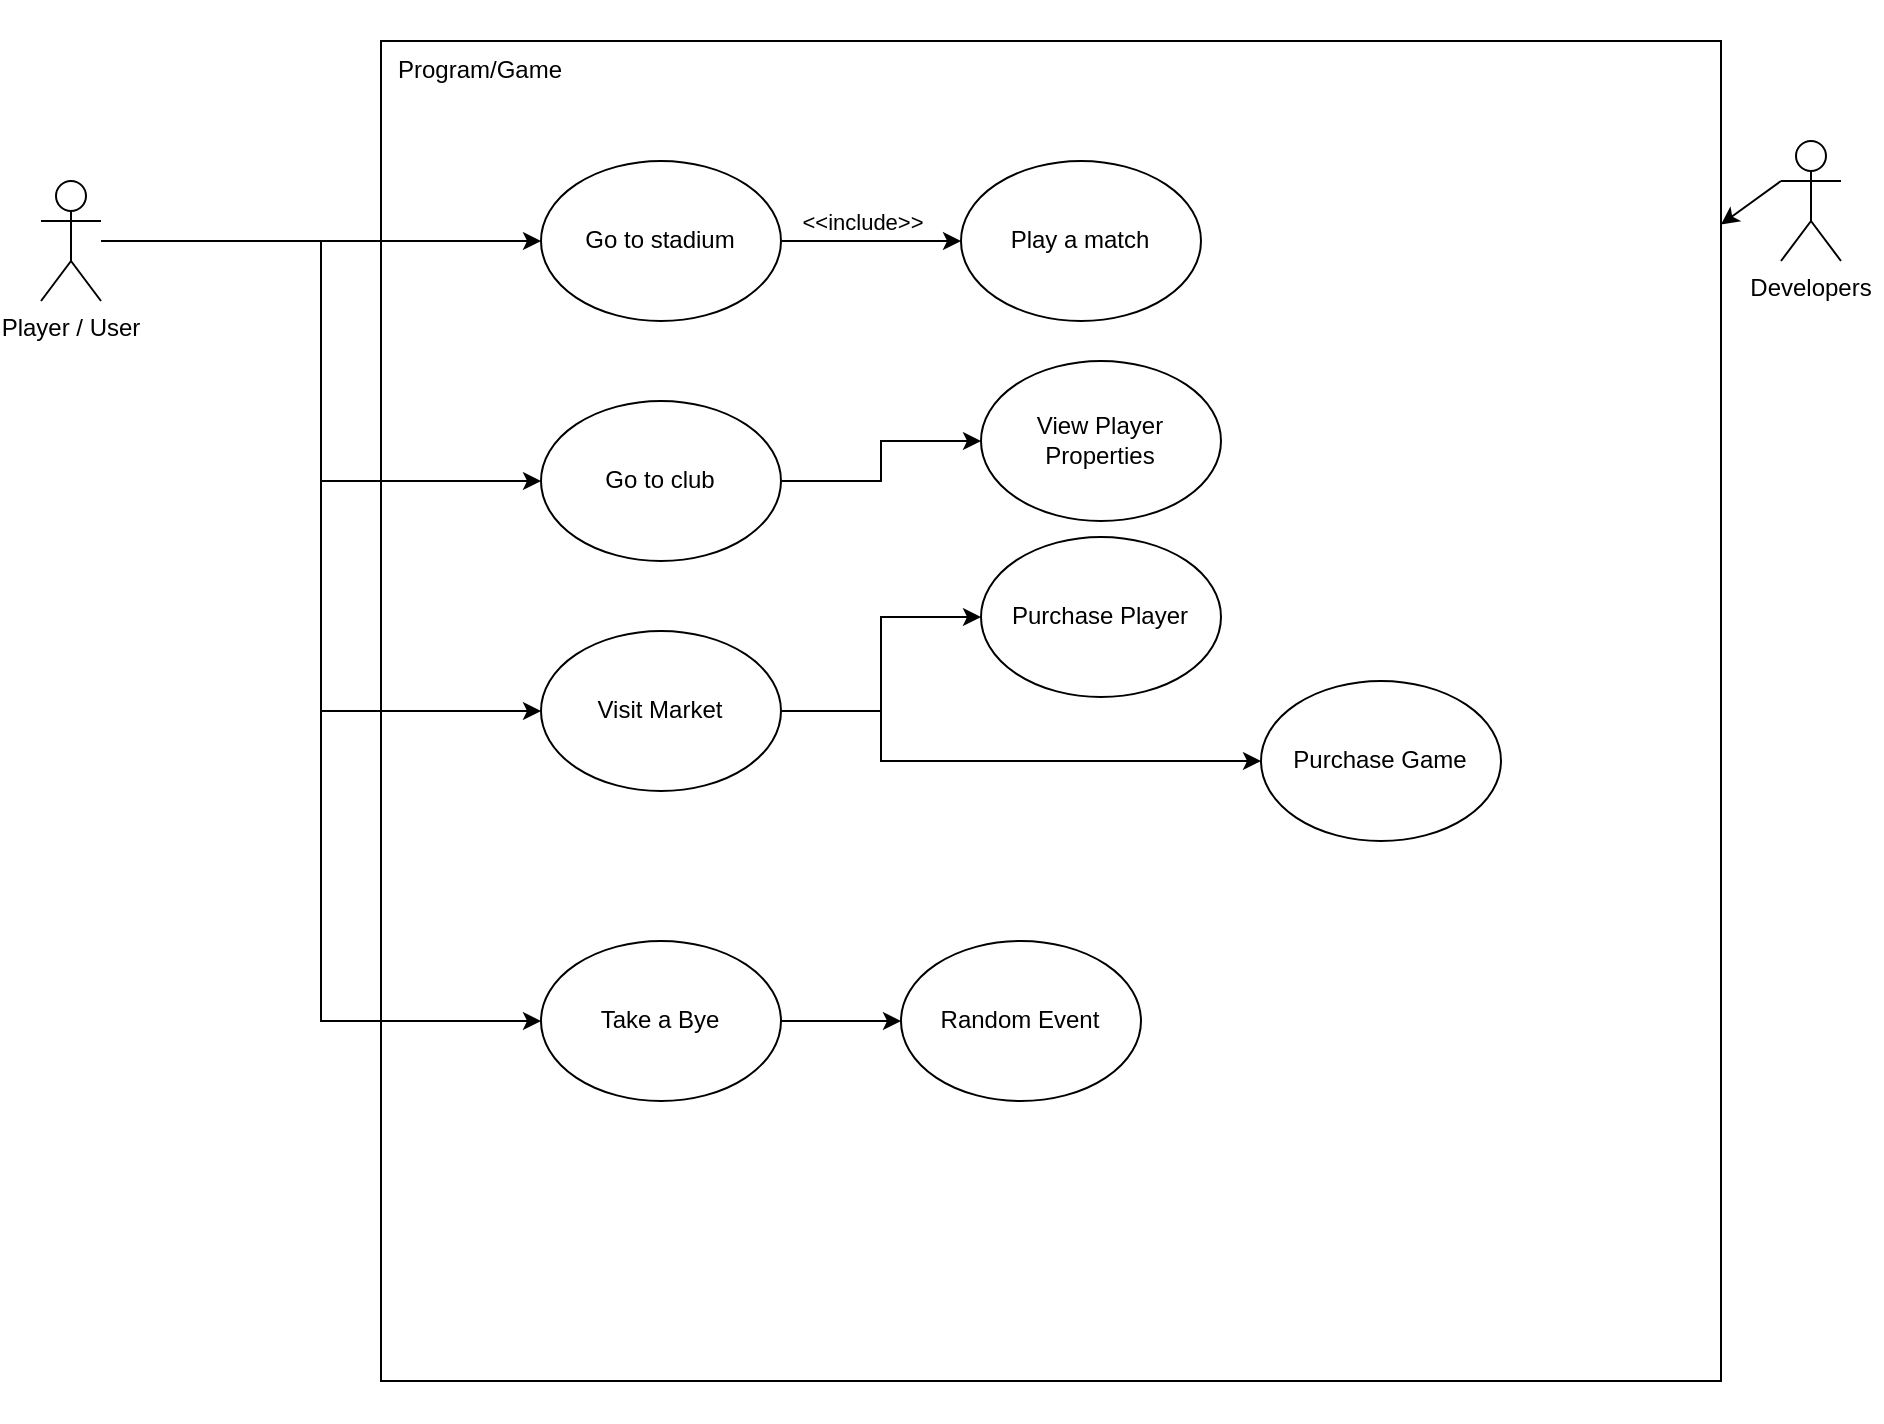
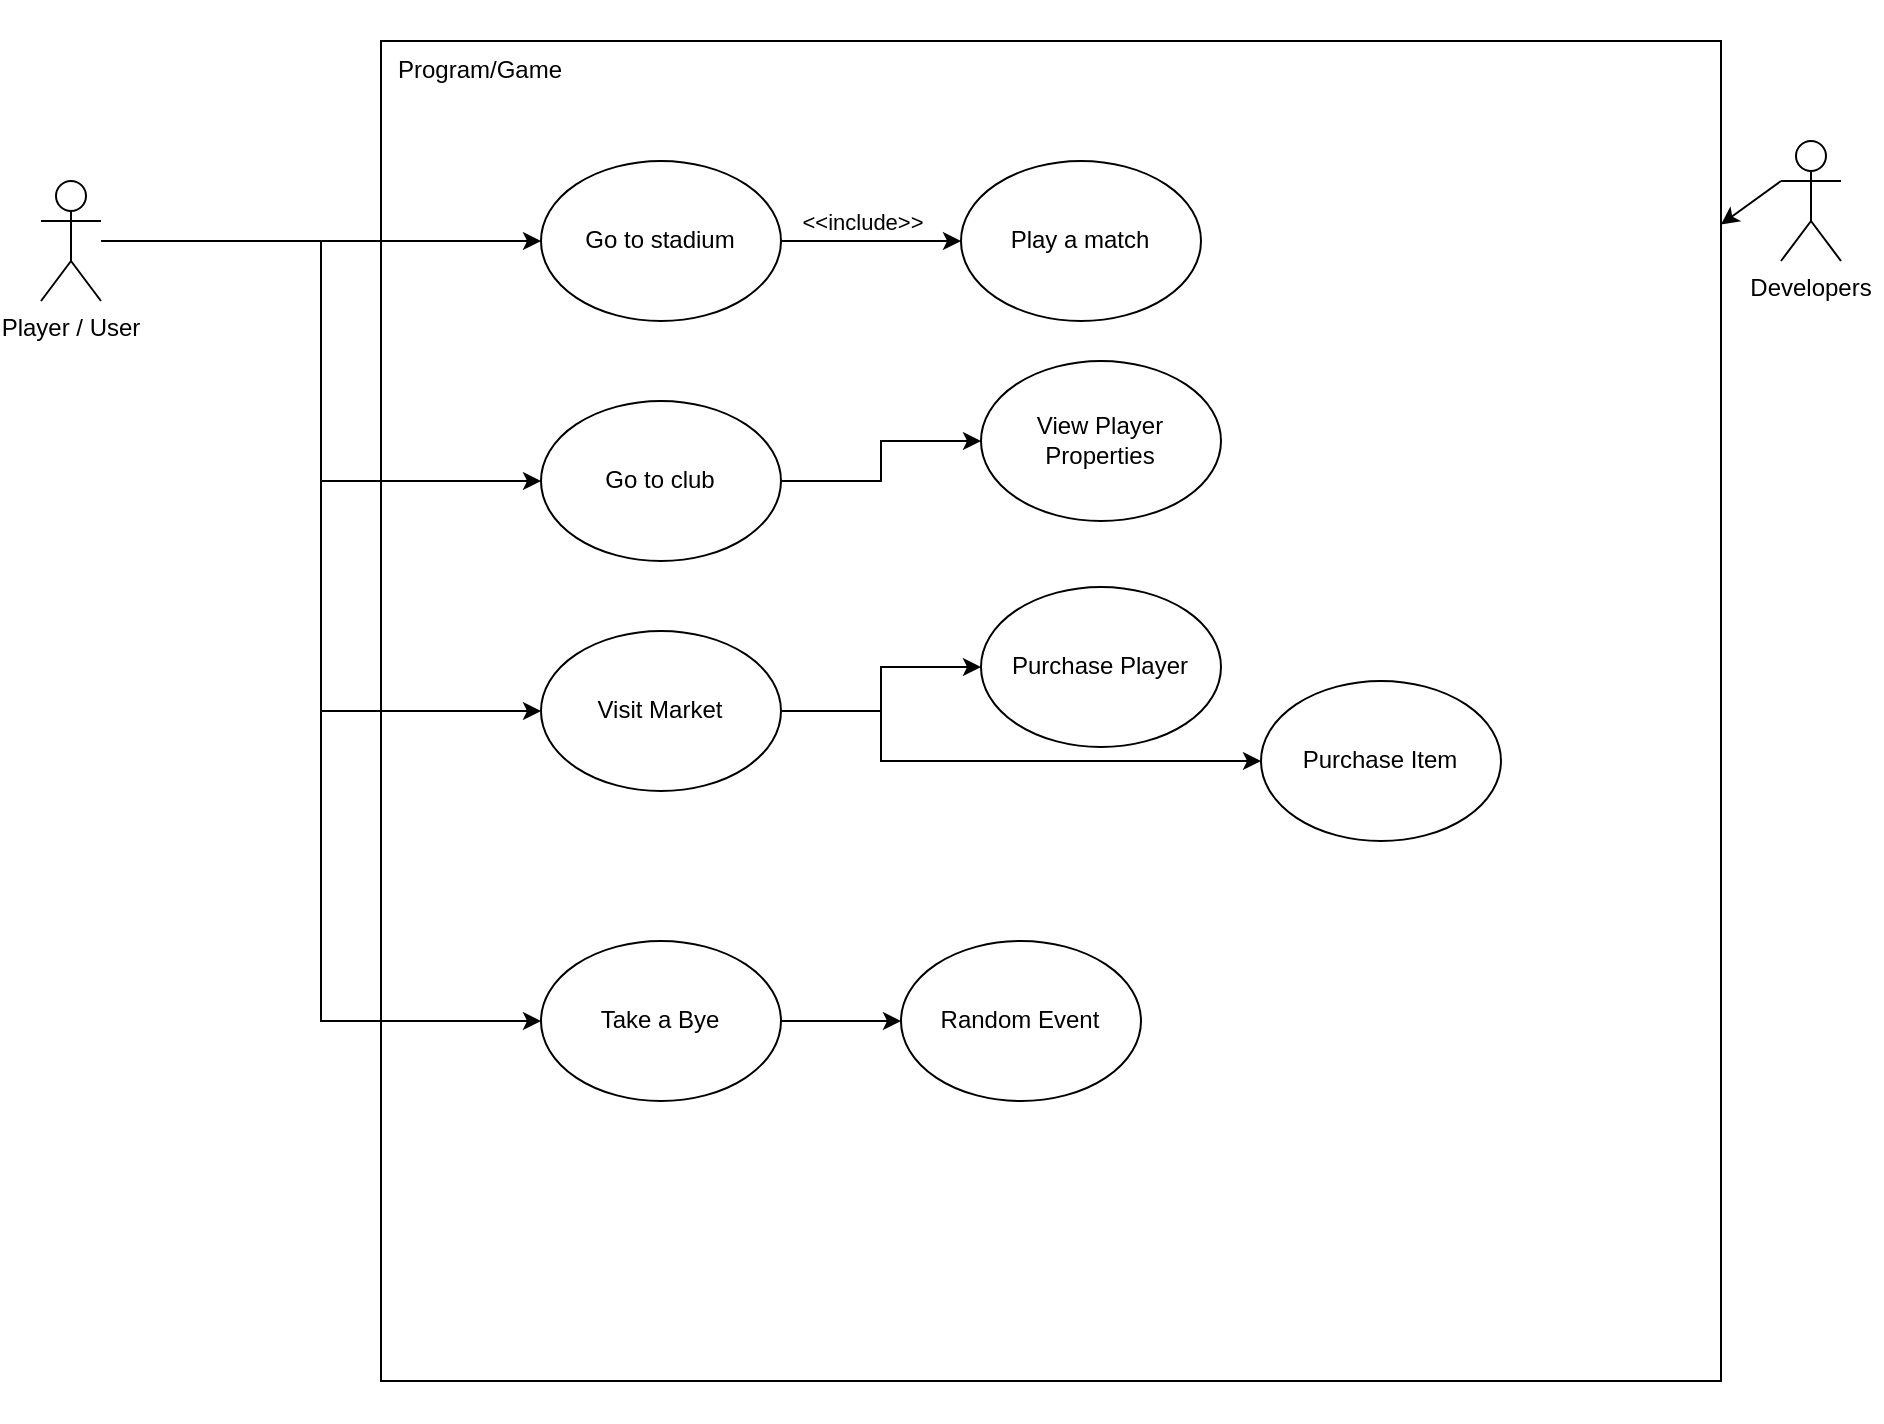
  <mxCell id="0" />
  <mxCell id="1" parent="0" />
  <mxCell id="2" value="" style="whiteSpace=wrap;html=1;aspect=fixed;" parent="1" vertex="1"><mxGeometry x="190" y="20" width="670" height="670" as="geometry" /></mxCell>
  <mxCell id="3" style="edgeStyle=orthogonalEdgeStyle;rounded=0;orthogonalLoop=1;jettySize=auto;html=1;entryX=0;entryY=0.5;entryDx=0;entryDy=0;" edge="1" parent="1" source="7" target="18"><mxGeometry relative="1" as="geometry" /></mxCell>
  <mxCell id="4" style="edgeStyle=orthogonalEdgeStyle;rounded=0;orthogonalLoop=1;jettySize=auto;html=1;" edge="1" parent="1" source="7" target="13"><mxGeometry relative="1" as="geometry" /></mxCell>
  <mxCell id="5" style="edgeStyle=orthogonalEdgeStyle;rounded=0;orthogonalLoop=1;jettySize=auto;html=1;entryX=0;entryY=0.5;entryDx=0;entryDy=0;" edge="1" parent="1" source="7" target="15"><mxGeometry relative="1" as="geometry" /></mxCell>
  <mxCell id="6" style="edgeStyle=orthogonalEdgeStyle;rounded=0;orthogonalLoop=1;jettySize=auto;html=1;entryX=0;entryY=0.5;entryDx=0;entryDy=0;" edge="1" parent="1" source="7" target="20"><mxGeometry relative="1" as="geometry" /></mxCell>
  <mxCell id="7" value="&lt;div&gt;Player / User&lt;/div&gt;&lt;div&gt;&lt;br&gt;&lt;/div&gt;" style="shape=umlActor;verticalLabelPosition=bottom;verticalAlign=top;html=1;outlineConnect=0;" parent="1" vertex="1"><mxGeometry x="20" y="90" width="30" height="60" as="geometry" /></mxCell>
  <mxCell id="8" value="&lt;div&gt;Developers&lt;/div&gt;&lt;div&gt;&lt;br&gt;&lt;/div&gt;" style="shape=umlActor;verticalLabelPosition=bottom;verticalAlign=top;html=1;outlineConnect=0;" parent="1" vertex="1"><mxGeometry x="890" y="70" width="30" height="60" as="geometry" /></mxCell>
  <mxCell id="9" value="" style="endArrow=classic;html=1;rounded=0;exitX=0;exitY=0.333;exitDx=0;exitDy=0;exitPerimeter=0;" parent="1" source="8" target="2" edge="1"><mxGeometry width="50" height="50" relative="1" as="geometry"><mxPoint x="570" y="180" as="sourcePoint" /><mxPoint x="620" y="130" as="targetPoint" /></mxGeometry></mxCell>
  <mxCell id="10" value="&lt;div&gt;Program/Game&lt;/div&gt;" style="text;html=1;strokeColor=none;fillColor=none;align=center;verticalAlign=middle;whiteSpace=wrap;rounded=0;" vertex="1" parent="1"><mxGeometry x="210" y="20" width="60" height="30" as="geometry" /></mxCell>
  <mxCell id="11" style="edgeStyle=orthogonalEdgeStyle;rounded=0;orthogonalLoop=1;jettySize=auto;html=1;entryX=0;entryY=0.5;entryDx=0;entryDy=0;exitX=1;exitY=0.5;exitDx=0;exitDy=0;" edge="1" parent="1" source="13" target="21"><mxGeometry relative="1" as="geometry"><Array as="points" /></mxGeometry></mxCell>
  <mxCell id="12" value="&amp;lt;&amp;lt;include&amp;gt;&amp;gt;" style="edgeLabel;html=1;align=center;verticalAlign=middle;resizable=0;points=[];" vertex="1" connectable="0" parent="11"><mxGeometry x="-0.267" y="-1" relative="1" as="geometry"><mxPoint x="7" y="-11" as="offset" /></mxGeometry></mxCell>
  <mxCell id="13" value="Go to stadium" style="ellipse;whiteSpace=wrap;html=1;" vertex="1" parent="1"><mxGeometry x="270" y="80" width="120" height="80" as="geometry" /></mxCell>
  <mxCell id="14" style="edgeStyle=orthogonalEdgeStyle;rounded=0;orthogonalLoop=1;jettySize=auto;html=1;" edge="1" parent="1" source="15" target="22"><mxGeometry relative="1" as="geometry" /></mxCell>
  <mxCell id="15" value="Go to club" style="ellipse;whiteSpace=wrap;html=1;" vertex="1" parent="1"><mxGeometry x="270" y="200" width="120" height="80" as="geometry" /></mxCell>
  <mxCell id="16" style="edgeStyle=orthogonalEdgeStyle;rounded=0;orthogonalLoop=1;jettySize=auto;html=1;" edge="1" parent="1" source="18" target="23"><mxGeometry relative="1" as="geometry" /></mxCell>
  <mxCell id="17" style="edgeStyle=orthogonalEdgeStyle;rounded=0;orthogonalLoop=1;jettySize=auto;html=1;entryX=0;entryY=0.5;entryDx=0;entryDy=0;exitX=1;exitY=0.5;exitDx=0;exitDy=0;" edge="1" parent="1" source="18" target="24"><mxGeometry relative="1" as="geometry"><Array as="points"><mxPoint x="440" y="355" /><mxPoint x="440" y="380" /></Array></mxGeometry></mxCell>
  <mxCell id="18" value="Visit Market" style="ellipse;whiteSpace=wrap;html=1;" vertex="1" parent="1"><mxGeometry x="270" y="315" width="120" height="80" as="geometry" /></mxCell>
  <mxCell id="19" style="edgeStyle=orthogonalEdgeStyle;rounded=0;orthogonalLoop=1;jettySize=auto;html=1;entryX=0;entryY=0.5;entryDx=0;entryDy=0;" edge="1" parent="1" source="20" target="25"><mxGeometry relative="1" as="geometry" /></mxCell>
  <mxCell id="20" value="Take a Bye" style="ellipse;whiteSpace=wrap;html=1;" vertex="1" parent="1"><mxGeometry x="270" y="470" width="120" height="80" as="geometry" /></mxCell>
  <mxCell id="21" value="Play a match" style="ellipse;whiteSpace=wrap;html=1;" vertex="1" parent="1"><mxGeometry x="480" y="80" width="120" height="80" as="geometry" /></mxCell>
  <mxCell id="22" value="View Player Properties" style="ellipse;whiteSpace=wrap;html=1;" vertex="1" parent="1"><mxGeometry x="490" y="180" width="120" height="80" as="geometry" /></mxCell>
- <mxCell id="23" value="Purchase Player" style="ellipse;whiteSpace=wrap;html=1;" vertex="1" parent="1"><mxGeometry x="490" y="268" width="120" height="80" as="geometry" /></mxCell>
- <mxCell id="24" value="Purchase Game" style="ellipse;whiteSpace=wrap;html=1;" vertex="1" parent="1"><mxGeometry x="630" y="340" width="120" height="80" as="geometry" /></mxCell>
+ <mxCell id="23" value="Purchase Player" style="ellipse;whiteSpace=wrap;html=1;" vertex="1" parent="1"><mxGeometry x="490" y="293" width="120" height="80" as="geometry" /></mxCell>
+ <mxCell id="24" value="Purchase Item" style="ellipse;whiteSpace=wrap;html=1;" vertex="1" parent="1"><mxGeometry x="630" y="340" width="120" height="80" as="geometry" /></mxCell>
  <mxCell id="25" value="Random Event" style="ellipse;whiteSpace=wrap;html=1;" vertex="1" parent="1"><mxGeometry x="450" y="470" width="120" height="80" as="geometry" /></mxCell>
